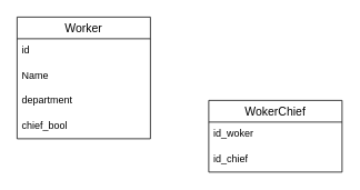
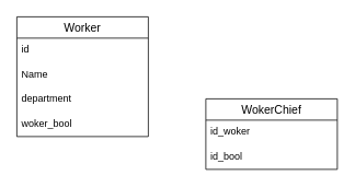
  <mxCell id="0" />
  <mxCell id="1" parent="0" />
  <mxCell id="2" value="Worker" style="swimlane;fontStyle=0;childLayout=stackLayout;horizontal=1;startSize=26;horizontalStack=0;resizeParent=1;resizeParentMax=0;resizeLast=0;collapsible=1;marginBottom=0;align=center;fontSize=14;" vertex="1" parent="1"><mxGeometry x="20" y="20" width="160" height="146" as="geometry" /></mxCell>
  <mxCell id="3" value="id" style="text;strokeColor=none;fillColor=none;spacingLeft=4;spacingRight=4;overflow=hidden;rotatable=0;points=[[0,0.5],[1,0.5]];portConstraint=eastwest;fontSize=12;" vertex="1" parent="2"><mxGeometry y="26" width="160" height="30" as="geometry" /></mxCell>
  <mxCell id="4" value="Name" style="text;strokeColor=none;fillColor=none;spacingLeft=4;spacingRight=4;overflow=hidden;rotatable=0;points=[[0,0.5],[1,0.5]];portConstraint=eastwest;fontSize=12;" vertex="1" parent="2"><mxGeometry y="56" width="160" height="30" as="geometry" /></mxCell>
  <mxCell id="5" value="department" style="text;strokeColor=none;fillColor=none;spacingLeft=4;spacingRight=4;overflow=hidden;rotatable=0;points=[[0,0.5],[1,0.5]];portConstraint=eastwest;fontSize=12;" vertex="1" parent="2"><mxGeometry y="86" width="160" height="30" as="geometry" /></mxCell>
- <mxCell id="6" value="chief_bool" style="text;strokeColor=none;fillColor=none;spacingLeft=4;spacingRight=4;overflow=hidden;rotatable=0;points=[[0,0.5],[1,0.5]];portConstraint=eastwest;fontSize=12;" vertex="1" parent="2"><mxGeometry y="116" width="160" height="30" as="geometry" /></mxCell>
+ <mxCell id="6" value="woker_bool" style="text;strokeColor=none;fillColor=none;spacingLeft=4;spacingRight=4;overflow=hidden;rotatable=0;points=[[0,0.5],[1,0.5]];portConstraint=eastwest;fontSize=12;" vertex="1" parent="2"><mxGeometry y="116" width="160" height="30" as="geometry" /></mxCell>
  <mxCell id="7" value="WokerChief" style="swimlane;fontStyle=0;childLayout=stackLayout;horizontal=1;startSize=26;horizontalStack=0;resizeParent=1;resizeParentMax=0;resizeLast=0;collapsible=1;marginBottom=0;align=center;fontSize=14;" vertex="1" parent="1"><mxGeometry x="250" y="120" width="160" height="86" as="geometry" /></mxCell>
  <mxCell id="8" value="id_woker" style="text;strokeColor=none;fillColor=none;spacingLeft=4;spacingRight=4;overflow=hidden;rotatable=0;points=[[0,0.5],[1,0.5]];portConstraint=eastwest;fontSize=12;" vertex="1" parent="7"><mxGeometry y="26" width="160" height="30" as="geometry" /></mxCell>
- <mxCell id="9" value="id_chief" style="text;strokeColor=none;fillColor=none;spacingLeft=4;spacingRight=4;overflow=hidden;rotatable=0;points=[[0,0.5],[1,0.5]];portConstraint=eastwest;fontSize=12;" vertex="1" parent="7"><mxGeometry y="56" width="160" height="30" as="geometry" /></mxCell>
+ <mxCell id="9" value="id_bool" style="text;strokeColor=none;fillColor=none;spacingLeft=4;spacingRight=4;overflow=hidden;rotatable=0;points=[[0,0.5],[1,0.5]];portConstraint=eastwest;fontSize=12;" vertex="1" parent="7"><mxGeometry y="56" width="160" height="30" as="geometry" /></mxCell>
